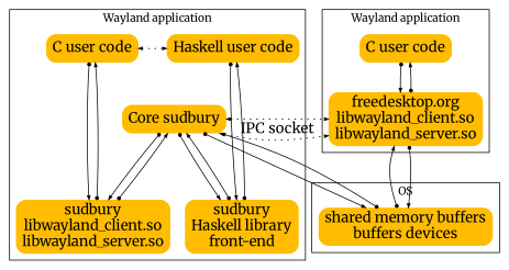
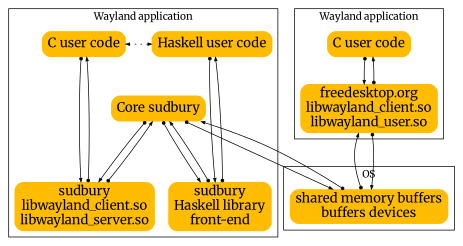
  digraph {
    fontname=Merriweather
    newrank=true
    node [color=none fillcolor="#ffbc00" fontname=Merriweather fontsize=18 shape=box style="rounded,filled"]
    edge [arrowsize=.5 arrowtail=dot dir=both fontname=Merriweather fontsize=18]
    n1 [label="C user code"]
    n2 [label="C user code"]
    n3 [label="Core sudbury"]
-   n4 [label=<freedesktop.org<BR/>libwayland_client.so<BR/>libwayland_server.so>]
+   n4 [label=<freedesktop.org<BR/>libwayland_client.so<BR/>libwayland_user.so>]
    n5 [label="Haskell user code"]
    n6 [label=<sudbury<BR/>Haskell library<BR/>front-end>]
    n7 [label=<sudbury<BR/>libwayland_client.so<BR/>libwayland_server.so>]
    n8 [label=<shared memory buffers<BR/>buffers devices> shape=record]
    subgraph sub_1 {
      rank=min
      n1
      n2
    }
    subgraph sub_2 {
      rank=same
      n3
      n4
    }
    subgraph cluster_3 {
      label="Wayland application"
      n3
      subgraph sub_4 {
        label="Wayland application"
        rank=same
        n6
        n7
      }
      subgraph sub_5 {
        label="Wayland application"
        rank=same
        n1
        n5
      }
    }
    subgraph cluster_6 {
      label=OS
      n8
    }
    subgraph cluster_7 {
      label="Wayland application"
      n2
      n4
    }
    n1 -> n7
    n2 -> n4
-   n3 -> n4 [arrowtail=normal label="IPC socket" style=dotted]
    n3 -> n6
    n3 -> n7
    n3 -> n8
    n4 -> n2
    n4 -> n8
    n5 -> n1 [arrowtail=normal style=dotted]
    n5 -> n6
    n6 -> n3
    n6 -> n5
    n7 -> n1
    n7 -> n3
    n8 -> n3
    n8 -> n4
    n8 -> n4 [label=" " style=invis]
  }
